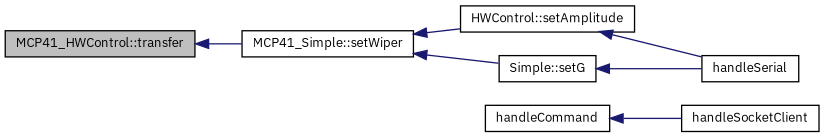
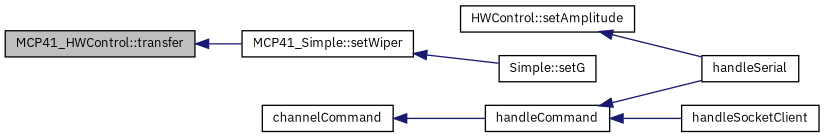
  digraph {
    fontname="IBM Plex Sans"
    rankdir=LR
    node [color=black fillcolor=white fontname="IBM Plex Sans" fontsize=10 shape=record style=filled]
    edge [color=midnightblue dir=back fontname="IBM Plex Sans" fontsize=10 labelfontname=Helvetica labelfontsize=10 style=solid]
    n1 [fillcolor=grey75 fontcolor=black height=0.2 label="MCP41_HWControl::transfer" width=0.4]
    n2 [height=0.2 label="MCP41_Simple::setWiper" width=0.4]
    n3 [height=0.2 label="HWControl::setAmplitude" width=0.4]
    n4 [height=0.2 label="Simple::setG" width=0.4]
    n5 [height=0.2 label=handleSerial width=0.4]
+   n6 [height=0.2 label=channelCommand width=0.4]
    n7 [height=0.2 label=handleCommand width=0.4]
    n8 [height=0.2 label=handleSocketClient width=0.4]
    n1 -> n2
-   n2 -> n3
    n2 -> n4
    n3 -> n5
-   n4 -> n5
+   n6 -> n7
+   n7 -> n5
    n7 -> n8
  }
